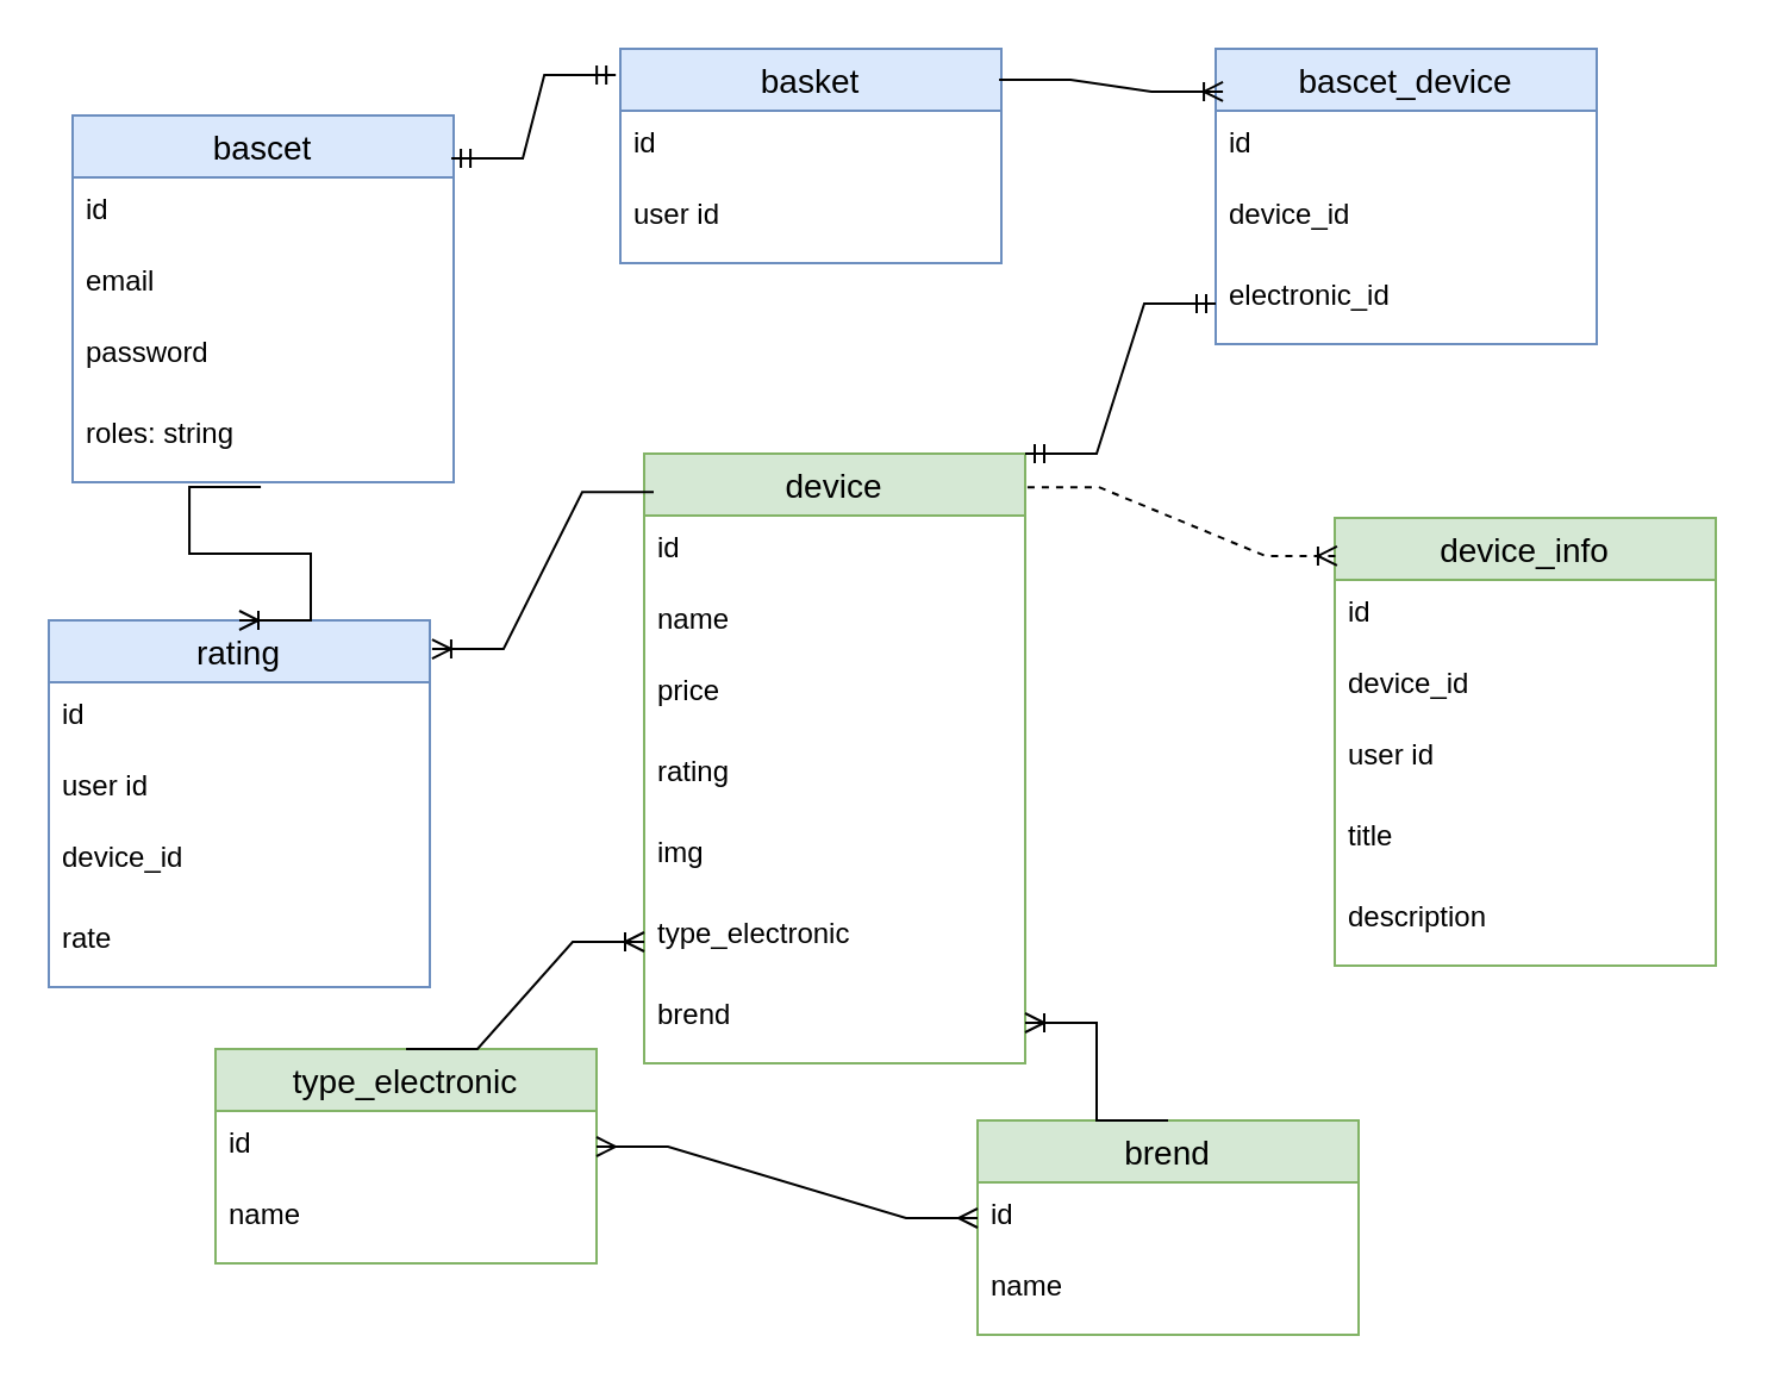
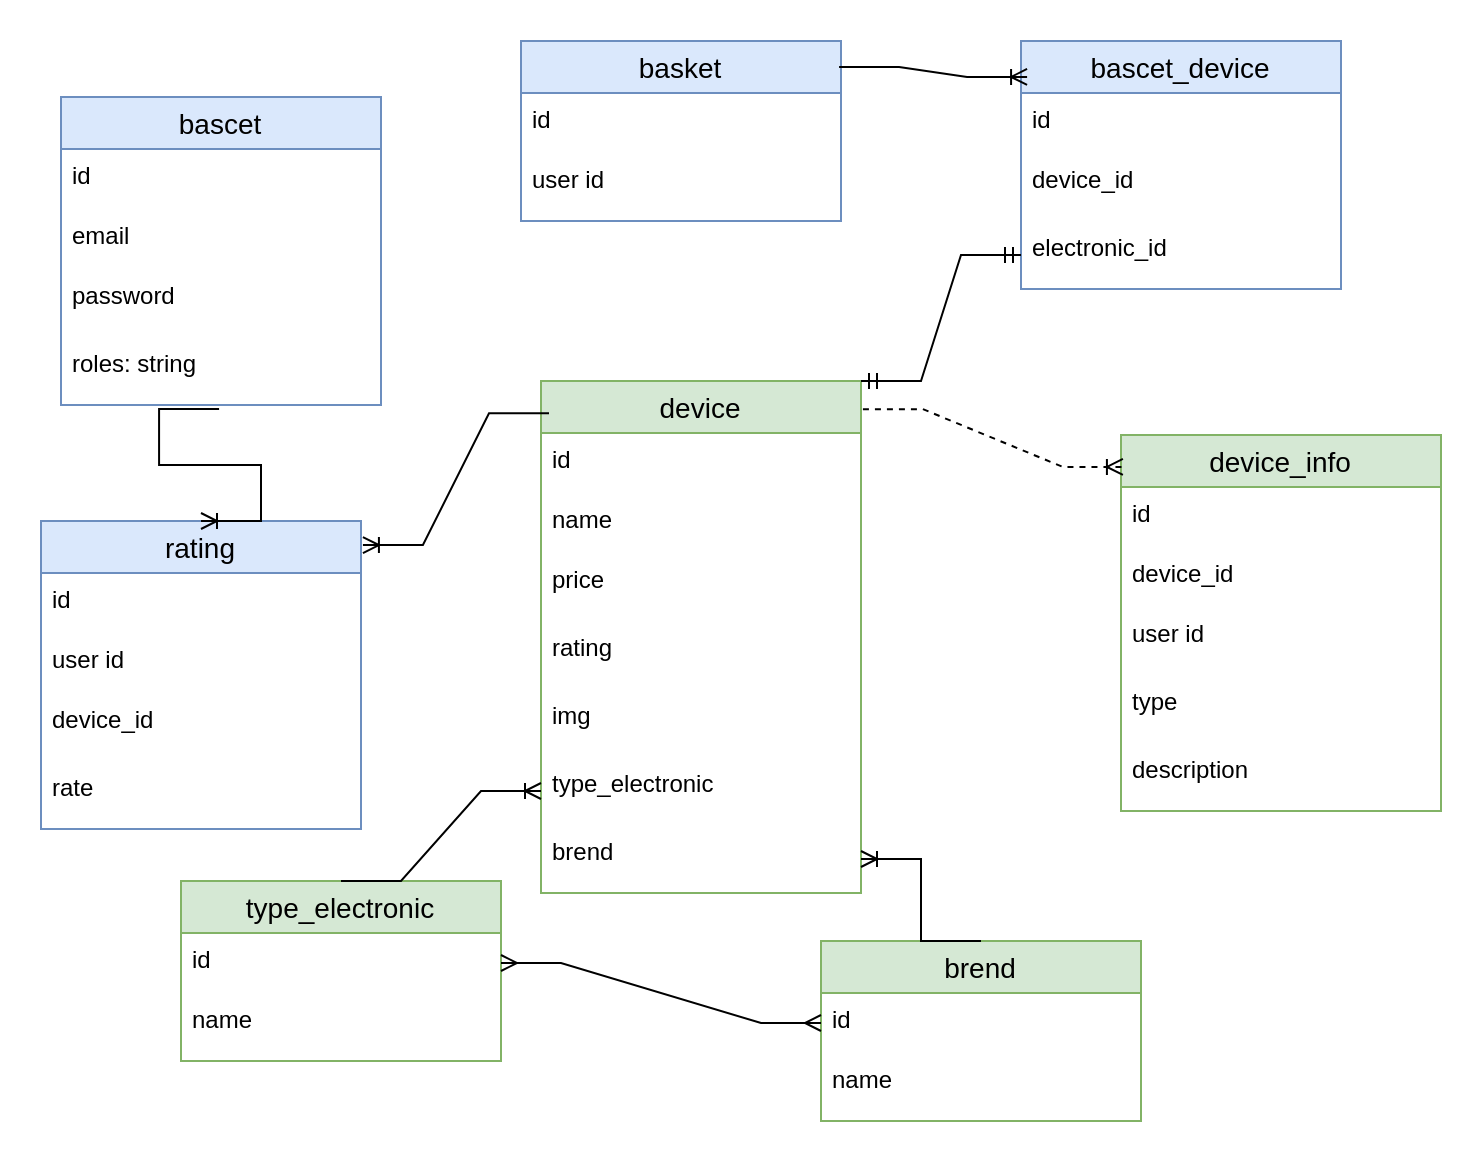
  <mxCell id="0" />
  <mxCell id="1" parent="0" />
  <mxCell id="2" value="bascet" style="swimlane;fontStyle=0;childLayout=stackLayout;horizontal=1;startSize=26;horizontalStack=0;resizeParent=1;resizeParentMax=0;resizeLast=0;collapsible=1;marginBottom=0;align=center;fontSize=14;fillColor=#dae8fc;strokeColor=#6c8ebf;" parent="1" vertex="1"><mxGeometry x="30" y="48" width="160" height="154" as="geometry" /></mxCell>
  <mxCell id="3" value="id" style="text;strokeColor=none;fillColor=none;spacingLeft=4;spacingRight=4;overflow=hidden;rotatable=0;points=[[0,0.5],[1,0.5]];portConstraint=eastwest;fontSize=12;whiteSpace=wrap;html=1;" parent="2" vertex="1"><mxGeometry y="26" width="160" height="30" as="geometry" /></mxCell>
  <mxCell id="4" value="email" style="text;strokeColor=none;fillColor=none;spacingLeft=4;spacingRight=4;overflow=hidden;rotatable=0;points=[[0,0.5],[1,0.5]];portConstraint=eastwest;fontSize=12;whiteSpace=wrap;html=1;" parent="2" vertex="1"><mxGeometry y="56" width="160" height="30" as="geometry" /></mxCell>
  <mxCell id="5" value="&lt;div&gt;password&lt;/div&gt;" style="text;strokeColor=none;fillColor=none;spacingLeft=4;spacingRight=4;overflow=hidden;rotatable=0;points=[[0,0.5],[1,0.5]];portConstraint=eastwest;fontSize=12;whiteSpace=wrap;html=1;" parent="2" vertex="1"><mxGeometry y="86" width="160" height="34" as="geometry" /></mxCell>
  <mxCell id="6" value="roles: string" style="text;strokeColor=none;fillColor=none;spacingLeft=4;spacingRight=4;overflow=hidden;rotatable=0;points=[[0,0.5],[1,0.5]];portConstraint=eastwest;fontSize=12;whiteSpace=wrap;html=1;" parent="2" vertex="1"><mxGeometry y="120" width="160" height="34" as="geometry" /></mxCell>
  <mxCell id="7" value="basket" style="swimlane;fontStyle=0;childLayout=stackLayout;horizontal=1;startSize=26;horizontalStack=0;resizeParent=1;resizeParentMax=0;resizeLast=0;collapsible=1;marginBottom=0;align=center;fontSize=14;fillColor=#dae8fc;strokeColor=#6c8ebf;" parent="1" vertex="1"><mxGeometry x="260" y="20" width="160" height="90" as="geometry" /></mxCell>
  <mxCell id="8" value="id" style="text;strokeColor=none;fillColor=none;spacingLeft=4;spacingRight=4;overflow=hidden;rotatable=0;points=[[0,0.5],[1,0.5]];portConstraint=eastwest;fontSize=12;whiteSpace=wrap;html=1;" parent="7" vertex="1"><mxGeometry y="26" width="160" height="30" as="geometry" /></mxCell>
  <mxCell id="9" value="user id" style="text;strokeColor=none;fillColor=none;spacingLeft=4;spacingRight=4;overflow=hidden;rotatable=0;points=[[0,0.5],[1,0.5]];portConstraint=eastwest;fontSize=12;whiteSpace=wrap;html=1;" parent="7" vertex="1"><mxGeometry y="56" width="160" height="34" as="geometry" /></mxCell>
- <mxCell id="10" value="" style="edgeStyle=entityRelationEdgeStyle;fontSize=12;html=1;endArrow=ERmandOne;startArrow=ERmandOne;rounded=0;entryX=-0.012;entryY=0.122;entryDx=0;entryDy=0;entryPerimeter=0;exitX=0.994;exitY=0.117;exitDx=0;exitDy=0;exitPerimeter=0;" parent="1" source="2" target="7" edge="1"><mxGeometry width="100" height="100" relative="1" as="geometry"><mxPoint x="190" y="140" as="sourcePoint" /><mxPoint x="480" y="100" as="targetPoint" /><Array as="points"><mxPoint x="360" y="210" /></Array></mxGeometry></mxCell>
  <mxCell id="11" value="device" style="swimlane;fontStyle=0;childLayout=stackLayout;horizontal=1;startSize=26;horizontalStack=0;resizeParent=1;resizeParentMax=0;resizeLast=0;collapsible=1;marginBottom=0;align=center;fontSize=14;fillColor=#d5e8d4;strokeColor=#82b366;" parent="1" vertex="1"><mxGeometry x="270" y="190" width="160" height="256" as="geometry" /></mxCell>
  <mxCell id="12" value="id" style="text;strokeColor=none;fillColor=none;spacingLeft=4;spacingRight=4;overflow=hidden;rotatable=0;points=[[0,0.5],[1,0.5]];portConstraint=eastwest;fontSize=12;whiteSpace=wrap;html=1;" parent="11" vertex="1"><mxGeometry y="26" width="160" height="30" as="geometry" /></mxCell>
  <mxCell id="13" value="name" style="text;strokeColor=none;fillColor=none;spacingLeft=4;spacingRight=4;overflow=hidden;rotatable=0;points=[[0,0.5],[1,0.5]];portConstraint=eastwest;fontSize=12;whiteSpace=wrap;html=1;" parent="11" vertex="1"><mxGeometry y="56" width="160" height="30" as="geometry" /></mxCell>
  <mxCell id="14" value="price" style="text;strokeColor=none;fillColor=none;spacingLeft=4;spacingRight=4;overflow=hidden;rotatable=0;points=[[0,0.5],[1,0.5]];portConstraint=eastwest;fontSize=12;whiteSpace=wrap;html=1;" parent="11" vertex="1"><mxGeometry y="86" width="160" height="34" as="geometry" /></mxCell>
  <mxCell id="15" value="rating" style="text;strokeColor=none;fillColor=none;spacingLeft=4;spacingRight=4;overflow=hidden;rotatable=0;points=[[0,0.5],[1,0.5]];portConstraint=eastwest;fontSize=12;whiteSpace=wrap;html=1;" parent="11" vertex="1"><mxGeometry y="120" width="160" height="34" as="geometry" /></mxCell>
  <mxCell id="16" value="img" style="text;strokeColor=none;fillColor=none;spacingLeft=4;spacingRight=4;overflow=hidden;rotatable=0;points=[[0,0.5],[1,0.5]];portConstraint=eastwest;fontSize=12;whiteSpace=wrap;html=1;" parent="11" vertex="1"><mxGeometry y="154" width="160" height="34" as="geometry" /></mxCell>
  <mxCell id="17" value="type_electronic" style="text;strokeColor=none;fillColor=none;spacingLeft=4;spacingRight=4;overflow=hidden;rotatable=0;points=[[0,0.5],[1,0.5]];portConstraint=eastwest;fontSize=12;whiteSpace=wrap;html=1;" parent="11" vertex="1"><mxGeometry y="188" width="160" height="34" as="geometry" /></mxCell>
  <mxCell id="18" value="brend" style="text;strokeColor=none;fillColor=none;spacingLeft=4;spacingRight=4;overflow=hidden;rotatable=0;points=[[0,0.5],[1,0.5]];portConstraint=eastwest;fontSize=12;whiteSpace=wrap;html=1;" parent="11" vertex="1"><mxGeometry y="222" width="160" height="34" as="geometry" /></mxCell>
  <mxCell id="19" value="type_electronic" style="swimlane;fontStyle=0;childLayout=stackLayout;horizontal=1;startSize=26;horizontalStack=0;resizeParent=1;resizeParentMax=0;resizeLast=0;collapsible=1;marginBottom=0;align=center;fontSize=14;fillColor=#d5e8d4;strokeColor=#82b366;" parent="1" vertex="1"><mxGeometry x="90" y="440" width="160" height="90" as="geometry" /></mxCell>
  <mxCell id="20" value="id" style="text;strokeColor=none;fillColor=none;spacingLeft=4;spacingRight=4;overflow=hidden;rotatable=0;points=[[0,0.5],[1,0.5]];portConstraint=eastwest;fontSize=12;whiteSpace=wrap;html=1;" parent="19" vertex="1"><mxGeometry y="26" width="160" height="30" as="geometry" /></mxCell>
  <mxCell id="21" value="name" style="text;strokeColor=none;fillColor=none;spacingLeft=4;spacingRight=4;overflow=hidden;rotatable=0;points=[[0,0.5],[1,0.5]];portConstraint=eastwest;fontSize=12;whiteSpace=wrap;html=1;" parent="19" vertex="1"><mxGeometry y="56" width="160" height="34" as="geometry" /></mxCell>
  <mxCell id="22" value="brend" style="swimlane;fontStyle=0;childLayout=stackLayout;horizontal=1;startSize=26;horizontalStack=0;resizeParent=1;resizeParentMax=0;resizeLast=0;collapsible=1;marginBottom=0;align=center;fontSize=14;fillColor=#d5e8d4;strokeColor=#82b366;" parent="1" vertex="1"><mxGeometry x="410" y="470" width="160" height="90" as="geometry" /></mxCell>
  <mxCell id="23" value="id" style="text;strokeColor=none;fillColor=none;spacingLeft=4;spacingRight=4;overflow=hidden;rotatable=0;points=[[0,0.5],[1,0.5]];portConstraint=eastwest;fontSize=12;whiteSpace=wrap;html=1;" parent="22" vertex="1"><mxGeometry y="26" width="160" height="30" as="geometry" /></mxCell>
  <mxCell id="24" value="&lt;div&gt;name&lt;/div&gt;" style="text;strokeColor=none;fillColor=none;spacingLeft=4;spacingRight=4;overflow=hidden;rotatable=0;points=[[0,0.5],[1,0.5]];portConstraint=eastwest;fontSize=12;whiteSpace=wrap;html=1;" parent="22" vertex="1"><mxGeometry y="56" width="160" height="34" as="geometry" /></mxCell>
  <mxCell id="25" value="" style="edgeStyle=entityRelationEdgeStyle;fontSize=12;html=1;endArrow=ERmany;startArrow=ERmany;rounded=0;entryX=0;entryY=0.5;entryDx=0;entryDy=0;exitX=1;exitY=0.5;exitDx=0;exitDy=0;" parent="1" source="20" target="23" edge="1"><mxGeometry width="100" height="100" relative="1" as="geometry"><mxPoint x="590" y="420" as="sourcePoint" /><mxPoint x="540" y="230" as="targetPoint" /><Array as="points"><mxPoint x="590" y="430" /><mxPoint x="660" y="420" /><mxPoint x="660" y="430" /></Array></mxGeometry></mxCell>
  <mxCell id="26" value="" style="edgeStyle=entityRelationEdgeStyle;fontSize=12;html=1;endArrow=ERoneToMany;rounded=0;exitX=0.5;exitY=0;exitDx=0;exitDy=0;entryX=0;entryY=0.5;entryDx=0;entryDy=0;" parent="1" source="19" target="17" edge="1"><mxGeometry width="100" height="100" relative="1" as="geometry"><mxPoint x="440" y="330" as="sourcePoint" /><mxPoint x="540" y="230" as="targetPoint" /><Array as="points"><mxPoint x="480" y="350" /><mxPoint x="480" y="320" /></Array></mxGeometry></mxCell>
  <mxCell id="27" value="" style="edgeStyle=entityRelationEdgeStyle;fontSize=12;html=1;endArrow=ERoneToMany;rounded=0;exitX=0.5;exitY=0;exitDx=0;exitDy=0;entryX=1;entryY=0.5;entryDx=0;entryDy=0;" parent="1" source="22" target="18" edge="1"><mxGeometry width="100" height="100" relative="1" as="geometry"><mxPoint x="504" y="390" as="sourcePoint" /><mxPoint x="580" y="305" as="targetPoint" /><Array as="points"><mxPoint x="490" y="360" /><mxPoint x="490" y="330" /></Array></mxGeometry></mxCell>
  <mxCell id="28" value="device_info" style="swimlane;fontStyle=0;childLayout=stackLayout;horizontal=1;startSize=26;horizontalStack=0;resizeParent=1;resizeParentMax=0;resizeLast=0;collapsible=1;marginBottom=0;align=center;fontSize=14;fillColor=#d5e8d4;strokeColor=#82b366;" parent="1" vertex="1"><mxGeometry x="560" y="217" width="160" height="188" as="geometry" /></mxCell>
  <mxCell id="29" value="id" style="text;strokeColor=none;fillColor=none;spacingLeft=4;spacingRight=4;overflow=hidden;rotatable=0;points=[[0,0.5],[1,0.5]];portConstraint=eastwest;fontSize=12;whiteSpace=wrap;html=1;" parent="28" vertex="1"><mxGeometry y="26" width="160" height="30" as="geometry" /></mxCell>
  <mxCell id="30" value="device_id" style="text;strokeColor=none;fillColor=none;spacingLeft=4;spacingRight=4;overflow=hidden;rotatable=0;points=[[0,0.5],[1,0.5]];portConstraint=eastwest;fontSize=12;whiteSpace=wrap;html=1;" parent="28" vertex="1"><mxGeometry y="56" width="160" height="30" as="geometry" /></mxCell>
  <mxCell id="31" value="user id" style="text;strokeColor=none;fillColor=none;spacingLeft=4;spacingRight=4;overflow=hidden;rotatable=0;points=[[0,0.5],[1,0.5]];portConstraint=eastwest;fontSize=12;whiteSpace=wrap;html=1;" parent="28" vertex="1"><mxGeometry y="86" width="160" height="34" as="geometry" /></mxCell>
- <mxCell id="32" value="title" style="text;strokeColor=none;fillColor=none;spacingLeft=4;spacingRight=4;overflow=hidden;rotatable=0;points=[[0,0.5],[1,0.5]];portConstraint=eastwest;fontSize=12;whiteSpace=wrap;html=1;" parent="28" vertex="1"><mxGeometry y="120" width="160" height="34" as="geometry" /></mxCell>
+ <mxCell id="32" value="type" style="text;strokeColor=none;fillColor=none;spacingLeft=4;spacingRight=4;overflow=hidden;rotatable=0;points=[[0,0.5],[1,0.5]];portConstraint=eastwest;fontSize=12;whiteSpace=wrap;html=1;" parent="28" vertex="1"><mxGeometry y="120" width="160" height="34" as="geometry" /></mxCell>
  <mxCell id="33" value="description" style="text;strokeColor=none;fillColor=none;spacingLeft=4;spacingRight=4;overflow=hidden;rotatable=0;points=[[0,0.5],[1,0.5]];portConstraint=eastwest;fontSize=12;whiteSpace=wrap;html=1;" parent="28" vertex="1"><mxGeometry y="154" width="160" height="34" as="geometry" /></mxCell>
  <mxCell id="34" value="" style="edgeStyle=entityRelationEdgeStyle;fontSize=12;html=1;endArrow=ERoneToMany;rounded=0;entryX=0.006;entryY=0.085;entryDx=0;entryDy=0;entryPerimeter=0;exitX=1.006;exitY=0.055;exitDx=0;exitDy=0;exitPerimeter=0;dashed=1;" parent="1" source="11" target="28" edge="1"><mxGeometry width="100" height="100" relative="1" as="geometry"><mxPoint x="560" y="300" as="sourcePoint" /><mxPoint x="660" y="200" as="targetPoint" /></mxGeometry></mxCell>
  <mxCell id="35" value="bascet_device" style="swimlane;fontStyle=0;childLayout=stackLayout;horizontal=1;startSize=26;horizontalStack=0;resizeParent=1;resizeParentMax=0;resizeLast=0;collapsible=1;marginBottom=0;align=center;fontSize=14;fillColor=#dae8fc;strokeColor=#6c8ebf;" parent="1" vertex="1"><mxGeometry x="510" y="20" width="160" height="124" as="geometry" /></mxCell>
  <mxCell id="36" value="id" style="text;strokeColor=none;fillColor=none;spacingLeft=4;spacingRight=4;overflow=hidden;rotatable=0;points=[[0,0.5],[1,0.5]];portConstraint=eastwest;fontSize=12;whiteSpace=wrap;html=1;" parent="35" vertex="1"><mxGeometry y="26" width="160" height="30" as="geometry" /></mxCell>
  <mxCell id="37" value="device_id" style="text;strokeColor=none;fillColor=none;spacingLeft=4;spacingRight=4;overflow=hidden;rotatable=0;points=[[0,0.5],[1,0.5]];portConstraint=eastwest;fontSize=12;whiteSpace=wrap;html=1;" parent="35" vertex="1"><mxGeometry y="56" width="160" height="34" as="geometry" /></mxCell>
  <mxCell id="38" value="electronic_id" style="text;strokeColor=none;fillColor=none;spacingLeft=4;spacingRight=4;overflow=hidden;rotatable=0;points=[[0,0.5],[1,0.5]];portConstraint=eastwest;fontSize=12;whiteSpace=wrap;html=1;" parent="35" vertex="1"><mxGeometry y="90" width="160" height="34" as="geometry" /></mxCell>
  <mxCell id="39" value="" style="edgeStyle=entityRelationEdgeStyle;fontSize=12;html=1;endArrow=ERoneToMany;rounded=0;entryX=0.019;entryY=0.145;entryDx=0;entryDy=0;entryPerimeter=0;exitX=0.994;exitY=0.144;exitDx=0;exitDy=0;exitPerimeter=0;" parent="1" source="7" target="35" edge="1"><mxGeometry width="100" height="100" relative="1" as="geometry"><mxPoint x="380" y="220" as="sourcePoint" /><mxPoint x="480" y="120" as="targetPoint" /><Array as="points"><mxPoint x="440" y="50" /></Array></mxGeometry></mxCell>
  <mxCell id="40" value="" style="edgeStyle=entityRelationEdgeStyle;fontSize=12;html=1;endArrow=ERmandOne;startArrow=ERmandOne;rounded=0;entryX=0;entryY=0.5;entryDx=0;entryDy=0;exitX=1;exitY=0;exitDx=0;exitDy=0;" parent="1" source="11" target="38" edge="1"><mxGeometry width="100" height="100" relative="1" as="geometry"><mxPoint x="380" y="220" as="sourcePoint" /><mxPoint x="480" y="120" as="targetPoint" /><Array as="points"><mxPoint x="360" y="140" /><mxPoint x="450" y="187" /><mxPoint x="450" y="200" /></Array></mxGeometry></mxCell>
  <mxCell id="41" value="rating" style="swimlane;fontStyle=0;childLayout=stackLayout;horizontal=1;startSize=26;horizontalStack=0;resizeParent=1;resizeParentMax=0;resizeLast=0;collapsible=1;marginBottom=0;align=center;fontSize=14;fillColor=#dae8fc;strokeColor=#6c8ebf;" parent="1" vertex="1"><mxGeometry x="20" y="260" width="160" height="154" as="geometry" /></mxCell>
  <mxCell id="42" value="id" style="text;strokeColor=none;fillColor=none;spacingLeft=4;spacingRight=4;overflow=hidden;rotatable=0;points=[[0,0.5],[1,0.5]];portConstraint=eastwest;fontSize=12;whiteSpace=wrap;html=1;" parent="41" vertex="1"><mxGeometry y="26" width="160" height="30" as="geometry" /></mxCell>
  <mxCell id="43" value="user id" style="text;strokeColor=none;fillColor=none;spacingLeft=4;spacingRight=4;overflow=hidden;rotatable=0;points=[[0,0.5],[1,0.5]];portConstraint=eastwest;fontSize=12;whiteSpace=wrap;html=1;" parent="41" vertex="1"><mxGeometry y="56" width="160" height="30" as="geometry" /></mxCell>
  <mxCell id="44" value="device_id" style="text;strokeColor=none;fillColor=none;spacingLeft=4;spacingRight=4;overflow=hidden;rotatable=0;points=[[0,0.5],[1,0.5]];portConstraint=eastwest;fontSize=12;whiteSpace=wrap;html=1;" parent="41" vertex="1"><mxGeometry y="86" width="160" height="34" as="geometry" /></mxCell>
  <mxCell id="45" value="rate" style="text;strokeColor=none;fillColor=none;spacingLeft=4;spacingRight=4;overflow=hidden;rotatable=0;points=[[0,0.5],[1,0.5]];portConstraint=eastwest;fontSize=12;whiteSpace=wrap;html=1;" parent="41" vertex="1"><mxGeometry y="120" width="160" height="34" as="geometry" /></mxCell>
  <mxCell id="46" value="" style="edgeStyle=entityRelationEdgeStyle;fontSize=12;html=1;endArrow=ERoneToMany;rounded=0;exitX=0.494;exitY=1.059;exitDx=0;exitDy=0;exitPerimeter=0;entryX=0.5;entryY=0;entryDx=0;entryDy=0;" parent="1" source="6" target="41" edge="1"><mxGeometry width="100" height="100" relative="1" as="geometry"><mxPoint x="320" y="390" as="sourcePoint" /><mxPoint x="200" y="210" as="targetPoint" /><Array as="points"><mxPoint x="90" y="232" /><mxPoint x="120" y="220" /><mxPoint x="150" y="240" /><mxPoint x="108" y="220" /><mxPoint x="550" y="330" /><mxPoint x="200" y="220" /><mxPoint x="20" y="230" /><mxPoint x="250" y="180" /><mxPoint x="110" y="230" /><mxPoint x="130" y="220" /><mxPoint x="108" y="232" /><mxPoint x="80" y="250" /><mxPoint x="160" y="232" /></Array></mxGeometry></mxCell>
  <mxCell id="47" value="" style="edgeStyle=entityRelationEdgeStyle;fontSize=12;html=1;endArrow=ERoneToMany;rounded=0;entryX=1.006;entryY=0.078;entryDx=0;entryDy=0;entryPerimeter=0;exitX=0.025;exitY=0.063;exitDx=0;exitDy=0;exitPerimeter=0;" edge="1" parent="1" source="11" target="41"><mxGeometry width="100" height="100" relative="1" as="geometry"><mxPoint x="260" y="200" as="sourcePoint" /><mxPoint x="350" y="270" as="targetPoint" /></mxGeometry></mxCell>
